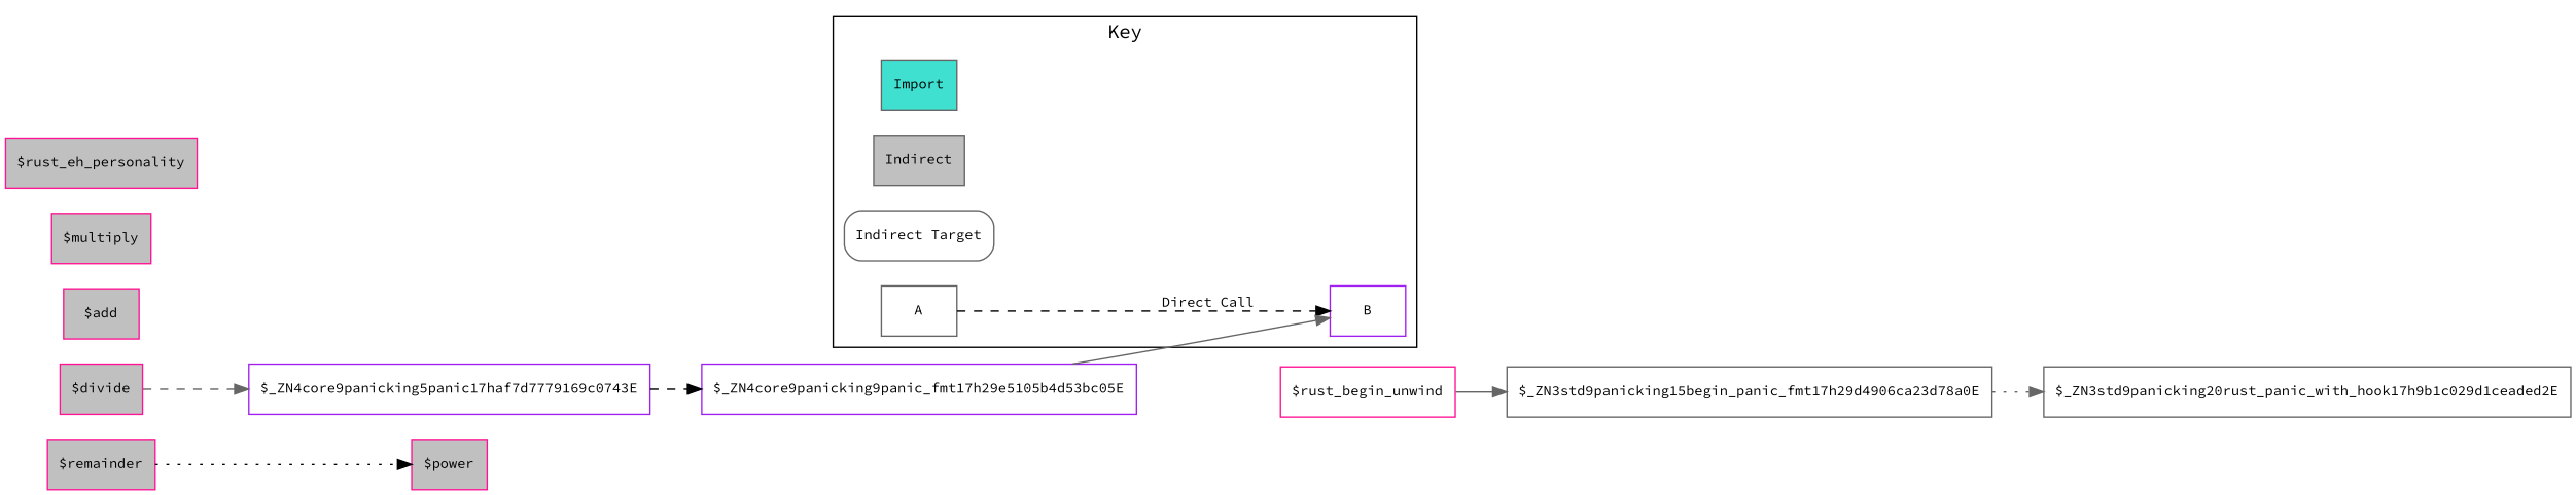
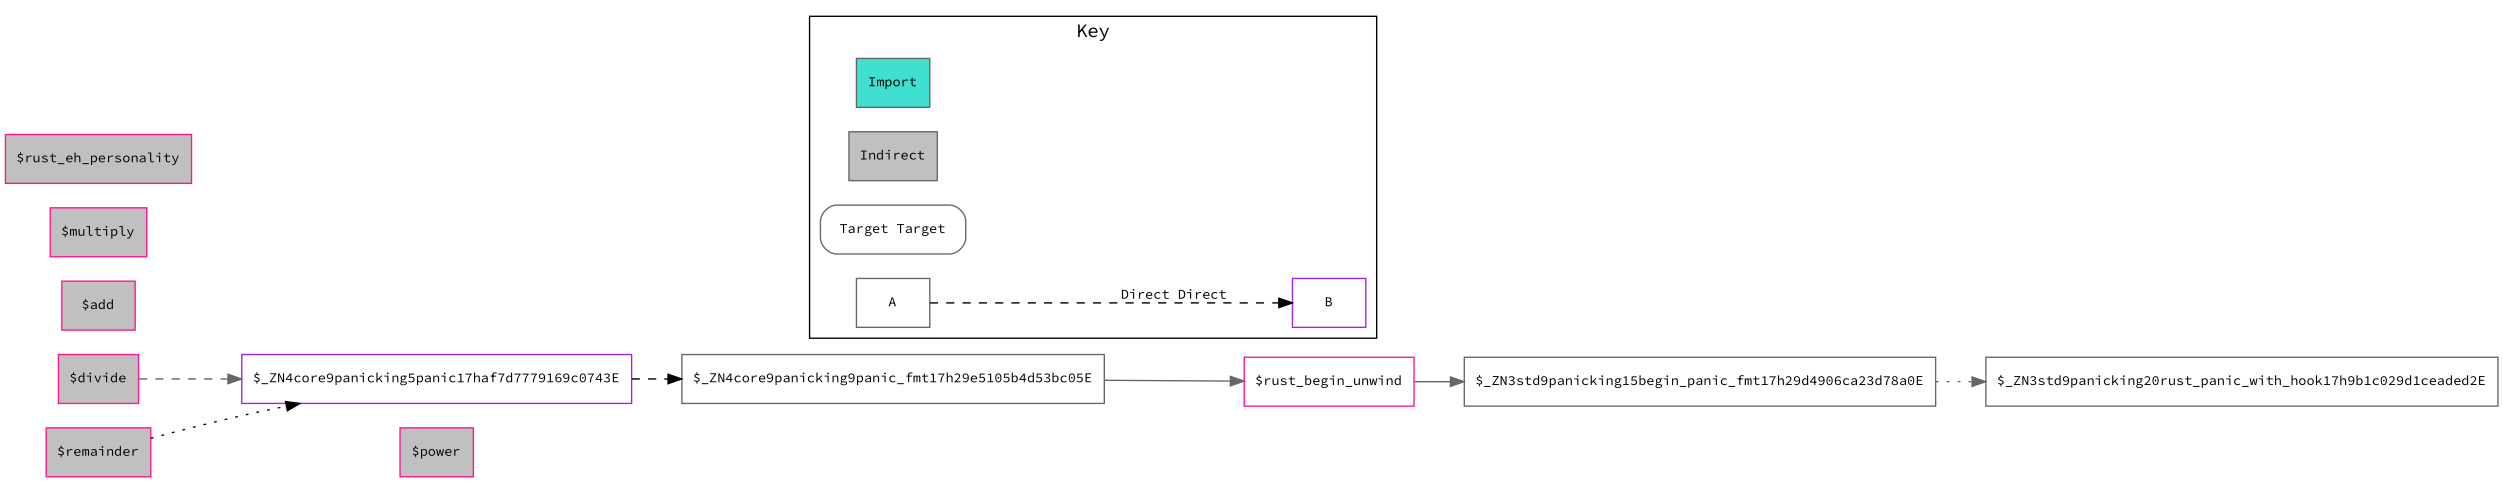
  digraph {
    fontname="Source Code Pro"
    rankdir=LR
    node [color=deeppink fillcolor=gray fontname="Source Code Pro" fontsize=10 shape=box style=filled]
    edge [color=gray40 fontname="Source Code Pro" style=dashed]
    Import [color=gray40 fillcolor=turquoise]
    n2 [color=gray40 label=Indirect]
-   "Indirect Target" [color=gray40 fillcolor=white style="filled, rounded"]
+   "Indirect Target" [color=gray40 fillcolor=white style="filled, rounded" label="Target Target"]
    A [color=gray40 fillcolor="" style=""]
    B [color=purple fillcolor="" style=""]
    "$add"
    "$multiply"
    "$_ZN4core9panicking5panic17haf7d7779169c0743E" [color=purple fillcolor=white]
    "$divide"
-   "$_ZN4core9panicking9panic_fmt17h29e5105b4d53bc05E" [color=purple fillcolor=white]
+   "$_ZN4core9panicking9panic_fmt17h29e5105b4d53bc05E" [color=gray40 fillcolor=white]
    "$rust_begin_unwind" [fillcolor=white]
    "$power"
    "$remainder"
    "$_ZN3std9panicking20rust_panic_with_hook17h9b1c029d1ceaded2E" [color=gray40 fillcolor=white]
    "$_ZN3std9panicking15begin_panic_fmt17h29d4906ca23d78a0E" [color=gray40 fillcolor=white]
    "$rust_eh_personality"
    subgraph cluster_1 {
      label=Key
      Import
      n2
      "Indirect Target"
      A
      B
    }
-   A -> B [color=black fontsize=10 label="Direct Call"]
+   A -> B [color=black fontsize=10 label="Direct Direct"]
    "$_ZN4core9panicking5panic17haf7d7779169c0743E" -> "$_ZN4core9panicking9panic_fmt17h29e5105b4d53bc05E" [color=black]
    "$divide" -> "$_ZN4core9panicking5panic17haf7d7779169c0743E"
-   "$_ZN4core9panicking9panic_fmt17h29e5105b4d53bc05E" -> B [style=solid]
+   "$_ZN4core9panicking9panic_fmt17h29e5105b4d53bc05E" -> "$rust_begin_unwind" [style=solid]
    "$rust_begin_unwind" -> "$_ZN3std9panicking15begin_panic_fmt17h29d4906ca23d78a0E" [style=solid]
-   "$remainder" -> "$power" [color=black style=dotted]
+   "$remainder" -> "$_ZN4core9panicking5panic17haf7d7779169c0743E" [color=black style=dotted]
    "$_ZN3std9panicking15begin_panic_fmt17h29d4906ca23d78a0E" -> "$_ZN3std9panicking20rust_panic_with_hook17h9b1c029d1ceaded2E" [style=dotted]
  }
